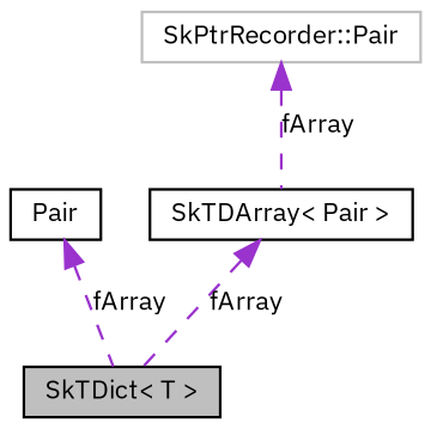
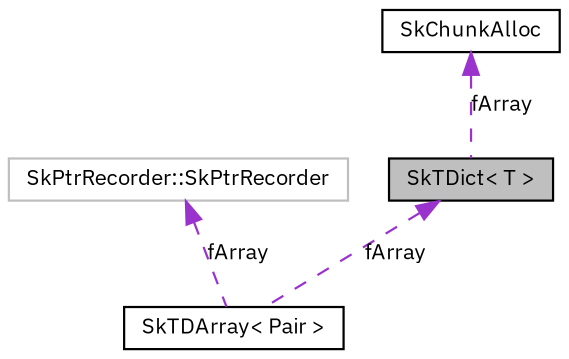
  digraph {
    fontname="IBM Plex Sans"
    node [color=black fillcolor=white fontname="IBM Plex Sans" fontsize=10 shape=record style=filled]
    edge [color=darkorchid3 dir=back fontname="IBM Plex Sans" fontsize=10 labelfontname=FreeSans labelfontsize=10 style=dashed]
    n1 [fillcolor=grey75 fontcolor=black height=0.2 label="SkTDict\< T \>" width=0.4]
-   n2 [height=0.2 label=Pair width=0.4]
+   n2 [height=0.2 label=SkChunkAlloc width=0.4]
    n3 [height=0.2 label="SkTDArray\< Pair \>" width=0.4]
-   n4 [color=grey75 height=0.2 label="SkPtrRecorder::Pair" width=0.4]
+   n4 [color=grey75 height=0.2 label="SkPtrRecorder::SkPtrRecorder" width=0.4]
    n2 -> n1 [label=fArray]
-   n3 -> n1 [label=fArray]
+   n1 -> n3 [label=fArray]
    n4 -> n3 [label=fArray]
  }
